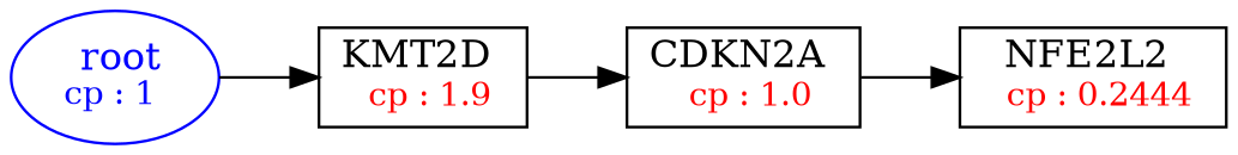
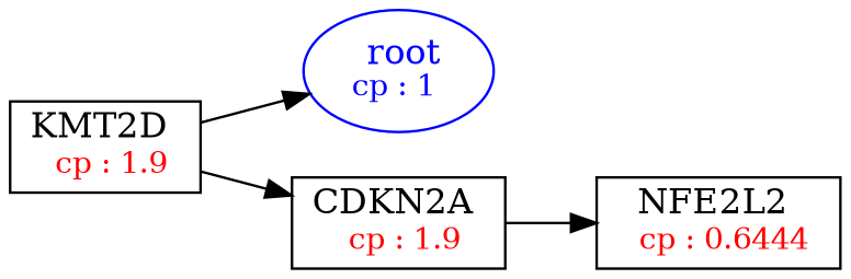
  digraph {
    fontsize=10
    rankdir=LR
    node [shape=box]
    n1 [color=Blue label=<<font color='Blue'> root</font><br/><font color='Blue' POINT-SIZE='12'>cp : 1 </font>> shape=oval]
    n2 [label=<KMT2D <br/> <font color='Red' POINT-SIZE='12'> cp : 1.9 </font>>]
-   n3 [label=<CDKN2A <br/> <font color='Red' POINT-SIZE='12'> cp : 1.0 </font>>]
-   n4 [label=<NFE2L2 <br/> <font color='Red' POINT-SIZE='12'> cp : 0.2444 </font>>]
-   n1 -> n2
+   n3 [label=<CDKN2A <br/> <font color='Red' POINT-SIZE='12'> cp : 1.9 </font>>]
+   n4 [label=<NFE2L2 <br/> <font color='Red' POINT-SIZE='12'> cp : 0.6444 </font>>]
+   n2 -> n1
    n2 -> n3
    n3 -> n4
  }
